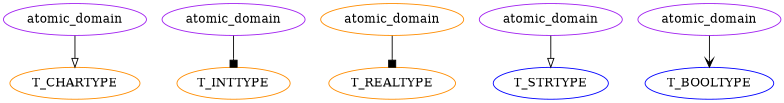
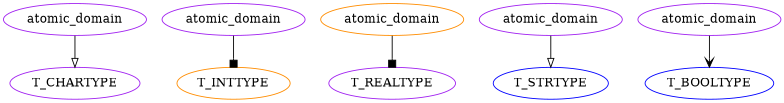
  digraph {
    rankdir=TB
    node [color=darkorange]
    edge [arrowhead=onormal]
-   T_CHARTYPE
+   T_CHARTYPE [color=purple]
    T_INTTYPE
-   T_REALTYPE
+   T_REALTYPE [color=purple]
    T_STRTYPE [color=blue]
    T_BOOLTYPE [color=blue]
    n6 [color=purple label=atomic_domain]
    n7 [color=purple label=atomic_domain]
    n8 [label=atomic_domain]
    n9 [color=purple label=atomic_domain]
    n10 [color=purple label=atomic_domain]
    subgraph sub_1 {
      rank=same
      T_CHARTYPE
      T_INTTYPE
      T_REALTYPE
      T_STRTYPE
      T_BOOLTYPE
    }
    n6 -> T_CHARTYPE
    n7 -> T_INTTYPE [arrowhead=box]
    n8 -> T_REALTYPE [arrowhead=box]
    n9 -> T_STRTYPE
    n10 -> T_BOOLTYPE [arrowhead=vee]
  }
